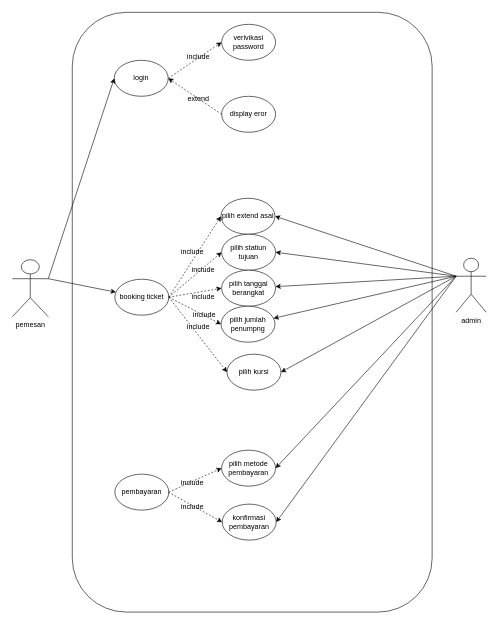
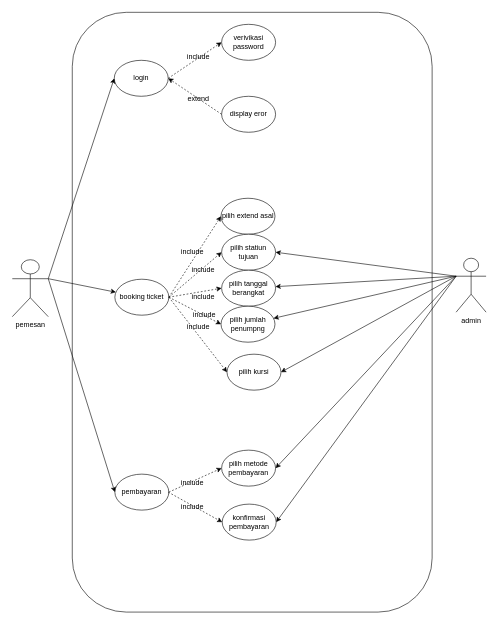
  <mxCell id="0" />
  <mxCell id="1" parent="0" />
  <mxCell id="2" value="" style="rounded=1;whiteSpace=wrap;html=1;" vertex="1" parent="1"><mxGeometry x="120" y="20" width="600" height="1000" as="geometry" /></mxCell>
  <mxCell id="3" value="admin" style="shape=umlActor;verticalLabelPosition=bottom;verticalAlign=top;html=1;outlineConnect=0;" vertex="1" parent="1"><mxGeometry x="760" y="430" width="50" height="90" as="geometry" /></mxCell>
  <mxCell id="4" value="pemesan" style="shape=umlActor;verticalLabelPosition=bottom;verticalAlign=top;html=1;outlineConnect=0;" vertex="1" parent="1"><mxGeometry x="20" y="432.5" width="60" height="95" as="geometry" /></mxCell>
  <mxCell id="5" value="login" style="ellipse;whiteSpace=wrap;html=1;" vertex="1" parent="1"><mxGeometry x="190" y="100" width="90" height="60" as="geometry" /></mxCell>
  <mxCell id="6" value="booking ticket" style="ellipse;whiteSpace=wrap;html=1;" vertex="1" parent="1"><mxGeometry x="191" y="465" width="90" height="60" as="geometry" /></mxCell>
  <mxCell id="7" value="pembayaran" style="ellipse;whiteSpace=wrap;html=1;" vertex="1" parent="1"><mxGeometry x="191" y="790" width="90" height="60" as="geometry" /></mxCell>
  <mxCell id="8" value="verivikasi password" style="ellipse;whiteSpace=wrap;html=1;" vertex="1" parent="1"><mxGeometry x="369" y="40" width="90" height="60" as="geometry" /></mxCell>
  <mxCell id="9" value="display eror" style="ellipse;whiteSpace=wrap;html=1;" vertex="1" parent="1"><mxGeometry x="369" y="160" width="90" height="60" as="geometry" /></mxCell>
  <mxCell id="10" value="pilih extend asal" style="ellipse;whiteSpace=wrap;html=1;" vertex="1" parent="1"><mxGeometry x="368" y="330" width="90" height="60" as="geometry" /></mxCell>
  <mxCell id="11" value="pilih statiun tujuan" style="ellipse;whiteSpace=wrap;html=1;" vertex="1" parent="1"><mxGeometry x="369" y="390" width="90" height="60" as="geometry" /></mxCell>
  <mxCell id="12" value="pilih tanggal berangkat" style="ellipse;whiteSpace=wrap;html=1;" vertex="1" parent="1"><mxGeometry x="369" y="450" width="90" height="60" as="geometry" /></mxCell>
  <mxCell id="13" value="pilih jumlah penumpng" style="ellipse;whiteSpace=wrap;html=1;" vertex="1" parent="1"><mxGeometry x="368" y="510" width="90" height="60" as="geometry" /></mxCell>
  <mxCell id="14" value="pilih kursi" style="ellipse;whiteSpace=wrap;html=1;" vertex="1" parent="1"><mxGeometry x="378" y="590" width="90" height="60" as="geometry" /></mxCell>
  <mxCell id="15" value="pilih metode pembayaran" style="ellipse;whiteSpace=wrap;html=1;" vertex="1" parent="1"><mxGeometry x="369" y="750" width="90" height="60" as="geometry" /></mxCell>
  <mxCell id="16" value="konfirmasi pembayaran" style="ellipse;whiteSpace=wrap;html=1;" vertex="1" parent="1"><mxGeometry x="370" y="840" width="90" height="60" as="geometry" /></mxCell>
  <mxCell id="17" value="" style="endArrow=classic;html=1;rounded=0;entryX=0;entryY=0.5;entryDx=0;entryDy=0;exitX=1;exitY=0.333;exitDx=0;exitDy=0;exitPerimeter=0;" edge="1" parent="1" source="4" target="5"><mxGeometry width="50" height="50" relative="1" as="geometry"><mxPoint x="100" y="470" as="sourcePoint" /><mxPoint x="150" y="420" as="targetPoint" /></mxGeometry></mxCell>
  <mxCell id="18" value="" style="endArrow=classic;html=1;rounded=0;exitX=1;exitY=0.333;exitDx=0;exitDy=0;exitPerimeter=0;" edge="1" parent="1" source="4" target="6"><mxGeometry width="50" height="50" relative="1" as="geometry"><mxPoint x="550" y="410" as="sourcePoint" /><mxPoint x="600" y="360" as="targetPoint" /></mxGeometry></mxCell>
+ <mxCell id="19" value="" style="endArrow=classic;html=1;rounded=0;exitX=1;exitY=0.333;exitDx=0;exitDy=0;exitPerimeter=0;entryX=0;entryY=0.5;entryDx=0;entryDy=0;" edge="1" parent="1" source="4" target="7"><mxGeometry width="50" height="50" relative="1" as="geometry"><mxPoint x="460" y="520" as="sourcePoint" /><mxPoint x="510" y="470" as="targetPoint" /></mxGeometry></mxCell>
  <mxCell id="20" value="" style="endArrow=classic;html=1;rounded=0;exitX=1;exitY=0.5;exitDx=0;exitDy=0;entryX=0;entryY=0.5;entryDx=0;entryDy=0;dashed=1;" edge="1" parent="1" source="5" target="8"><mxGeometry width="50" height="50" relative="1" as="geometry"><mxPoint x="270" y="290" as="sourcePoint" /><mxPoint x="320" y="240" as="targetPoint" /></mxGeometry></mxCell>
  <mxCell id="21" value="" style="endArrow=classic;html=1;rounded=0;exitX=0;exitY=0.5;exitDx=0;exitDy=0;entryX=1;entryY=0.5;entryDx=0;entryDy=0;dashed=1;" edge="1" parent="1" source="9" target="5"><mxGeometry width="50" height="50" relative="1" as="geometry"><mxPoint x="290" y="140" as="sourcePoint" /><mxPoint x="379" y="80" as="targetPoint" /></mxGeometry></mxCell>
  <mxCell id="22" value="" style="endArrow=classic;html=1;rounded=0;exitX=1;exitY=0.5;exitDx=0;exitDy=0;entryX=0;entryY=0.5;entryDx=0;entryDy=0;dashed=1;" edge="1" parent="1" source="6" target="10"><mxGeometry width="50" height="50" relative="1" as="geometry"><mxPoint x="260" y="450" as="sourcePoint" /><mxPoint x="349" y="390" as="targetPoint" /></mxGeometry></mxCell>
  <mxCell id="23" value="" style="endArrow=classic;html=1;rounded=0;exitX=1;exitY=0.5;exitDx=0;exitDy=0;entryX=0;entryY=0.5;entryDx=0;entryDy=0;dashed=1;" edge="1" parent="1" source="6" target="11"><mxGeometry width="50" height="50" relative="1" as="geometry"><mxPoint x="246" y="475" as="sourcePoint" /><mxPoint x="378" y="370" as="targetPoint" /></mxGeometry></mxCell>
  <mxCell id="24" value="" style="endArrow=classic;html=1;rounded=0;exitX=1;exitY=0.5;exitDx=0;exitDy=0;entryX=0;entryY=0.5;entryDx=0;entryDy=0;dashed=1;" edge="1" parent="1" source="6" target="12"><mxGeometry width="50" height="50" relative="1" as="geometry"><mxPoint x="291" y="505" as="sourcePoint" /><mxPoint x="379" y="430" as="targetPoint" /></mxGeometry></mxCell>
  <mxCell id="25" value="" style="endArrow=classic;html=1;rounded=0;exitX=1;exitY=0.5;exitDx=0;exitDy=0;entryX=0;entryY=0.5;entryDx=0;entryDy=0;dashed=1;" edge="1" parent="1" source="6" target="13"><mxGeometry width="50" height="50" relative="1" as="geometry"><mxPoint x="291" y="505" as="sourcePoint" /><mxPoint x="379" y="490" as="targetPoint" /></mxGeometry></mxCell>
  <mxCell id="26" value="" style="endArrow=classic;html=1;rounded=0;exitX=1;exitY=0.5;exitDx=0;exitDy=0;entryX=0;entryY=0.5;entryDx=0;entryDy=0;dashed=1;" edge="1" parent="1" source="6" target="14"><mxGeometry width="50" height="50" relative="1" as="geometry"><mxPoint x="291" y="505" as="sourcePoint" /><mxPoint x="378" y="550" as="targetPoint" /></mxGeometry></mxCell>
  <mxCell id="27" value="include" style="text;html=1;align=center;verticalAlign=middle;resizable=0;points=[];autosize=1;strokeColor=none;fillColor=none;" vertex="1" parent="1"><mxGeometry x="300" y="80" width="60" height="30" as="geometry" /></mxCell>
  <mxCell id="28" value="extend" style="text;html=1;align=center;verticalAlign=middle;resizable=0;points=[];autosize=1;strokeColor=none;fillColor=none;" vertex="1" parent="1"><mxGeometry x="300" y="150" width="60" height="30" as="geometry" /></mxCell>
  <mxCell id="29" value="include" style="text;html=1;align=center;verticalAlign=middle;resizable=0;points=[];autosize=1;strokeColor=none;fillColor=none;" vertex="1" parent="1"><mxGeometry x="290" y="405" width="60" height="30" as="geometry" /></mxCell>
  <mxCell id="30" value="include" style="text;html=1;align=center;verticalAlign=middle;resizable=0;points=[];autosize=1;strokeColor=none;fillColor=none;" vertex="1" parent="1"><mxGeometry x="308" y="435" width="60" height="30" as="geometry" /></mxCell>
  <mxCell id="31" value="include" style="text;html=1;align=center;verticalAlign=middle;resizable=0;points=[];autosize=1;strokeColor=none;fillColor=none;" vertex="1" parent="1"><mxGeometry x="308" y="480" width="60" height="30" as="geometry" /></mxCell>
  <mxCell id="32" value="include" style="text;html=1;align=center;verticalAlign=middle;resizable=0;points=[];autosize=1;strokeColor=none;fillColor=none;" vertex="1" parent="1"><mxGeometry x="310" y="510" width="60" height="30" as="geometry" /></mxCell>
  <mxCell id="33" value="include" style="text;html=1;align=center;verticalAlign=middle;resizable=0;points=[];autosize=1;strokeColor=none;fillColor=none;" vertex="1" parent="1"><mxGeometry x="300" y="530" width="60" height="30" as="geometry" /></mxCell>
  <mxCell id="34" value="" style="endArrow=classic;html=1;rounded=0;entryX=0;entryY=0.5;entryDx=0;entryDy=0;dashed=1;exitX=1;exitY=0.5;exitDx=0;exitDy=0;" edge="1" parent="1" source="7" target="15"><mxGeometry width="50" height="50" relative="1" as="geometry"><mxPoint x="291" y="505" as="sourcePoint" /><mxPoint x="378" y="610" as="targetPoint" /></mxGeometry></mxCell>
  <mxCell id="35" value="" style="endArrow=classic;html=1;rounded=0;entryX=0;entryY=0.5;entryDx=0;entryDy=0;dashed=1;" edge="1" parent="1" target="16"><mxGeometry width="50" height="50" relative="1" as="geometry"><mxPoint x="280" y="820" as="sourcePoint" /><mxPoint x="379" y="790" as="targetPoint" /></mxGeometry></mxCell>
  <mxCell id="36" value="include" style="text;html=1;align=center;verticalAlign=middle;resizable=0;points=[];autosize=1;strokeColor=none;fillColor=none;" vertex="1" parent="1"><mxGeometry x="290" y="790" width="60" height="30" as="geometry" /></mxCell>
  <mxCell id="37" value="include" style="text;html=1;align=center;verticalAlign=middle;resizable=0;points=[];autosize=1;strokeColor=none;fillColor=none;" vertex="1" parent="1"><mxGeometry x="290" y="830" width="60" height="30" as="geometry" /></mxCell>
- <mxCell id="38" value="" style="endArrow=classic;html=1;rounded=0;exitX=0;exitY=0.333;exitDx=0;exitDy=0;exitPerimeter=0;entryX=1;entryY=0.5;entryDx=0;entryDy=0;" edge="1" parent="1" source="3" target="10"><mxGeometry width="50" height="50" relative="1" as="geometry"><mxPoint x="90" y="474" as="sourcePoint" /><mxPoint x="203" y="497" as="targetPoint" /></mxGeometry></mxCell>
  <mxCell id="39" value="" style="endArrow=classic;html=1;rounded=0;exitX=0;exitY=0.333;exitDx=0;exitDy=0;exitPerimeter=0;entryX=1;entryY=0.5;entryDx=0;entryDy=0;" edge="1" parent="1" source="3" target="11"><mxGeometry width="50" height="50" relative="1" as="geometry"><mxPoint x="760" y="477" as="sourcePoint" /><mxPoint x="468" y="370" as="targetPoint" /></mxGeometry></mxCell>
  <mxCell id="40" value="" style="endArrow=classic;html=1;rounded=0;exitX=0;exitY=0.333;exitDx=0;exitDy=0;exitPerimeter=0;" edge="1" parent="1" source="3" target="12"><mxGeometry width="50" height="50" relative="1" as="geometry"><mxPoint x="770" y="487" as="sourcePoint" /><mxPoint x="469" y="430" as="targetPoint" /></mxGeometry></mxCell>
  <mxCell id="41" value="" style="endArrow=classic;html=1;rounded=0;exitX=0;exitY=0.333;exitDx=0;exitDy=0;exitPerimeter=0;" edge="1" parent="1" source="3" target="13"><mxGeometry width="50" height="50" relative="1" as="geometry"><mxPoint x="780" y="497" as="sourcePoint" /><mxPoint x="479" y="440" as="targetPoint" /></mxGeometry></mxCell>
  <mxCell id="42" value="" style="endArrow=classic;html=1;rounded=0;exitX=0;exitY=0.333;exitDx=0;exitDy=0;exitPerimeter=0;entryX=1;entryY=0.5;entryDx=0;entryDy=0;" edge="1" parent="1" source="3" target="14"><mxGeometry width="50" height="50" relative="1" as="geometry"><mxPoint x="790" y="507" as="sourcePoint" /><mxPoint x="489" y="450" as="targetPoint" /></mxGeometry></mxCell>
  <mxCell id="43" value="" style="endArrow=classic;html=1;rounded=0;exitX=0;exitY=0.333;exitDx=0;exitDy=0;exitPerimeter=0;entryX=1;entryY=0.5;entryDx=0;entryDy=0;" edge="1" parent="1" source="3" target="15"><mxGeometry width="50" height="50" relative="1" as="geometry"><mxPoint x="800" y="517" as="sourcePoint" /><mxPoint x="499" y="460" as="targetPoint" /></mxGeometry></mxCell>
  <mxCell id="44" value="" style="endArrow=classic;html=1;rounded=0;exitX=0;exitY=0.333;exitDx=0;exitDy=0;exitPerimeter=0;entryX=1;entryY=0.5;entryDx=0;entryDy=0;" edge="1" parent="1" source="3" target="16"><mxGeometry width="50" height="50" relative="1" as="geometry"><mxPoint x="760" y="477" as="sourcePoint" /><mxPoint x="469" y="790" as="targetPoint" /></mxGeometry></mxCell>
